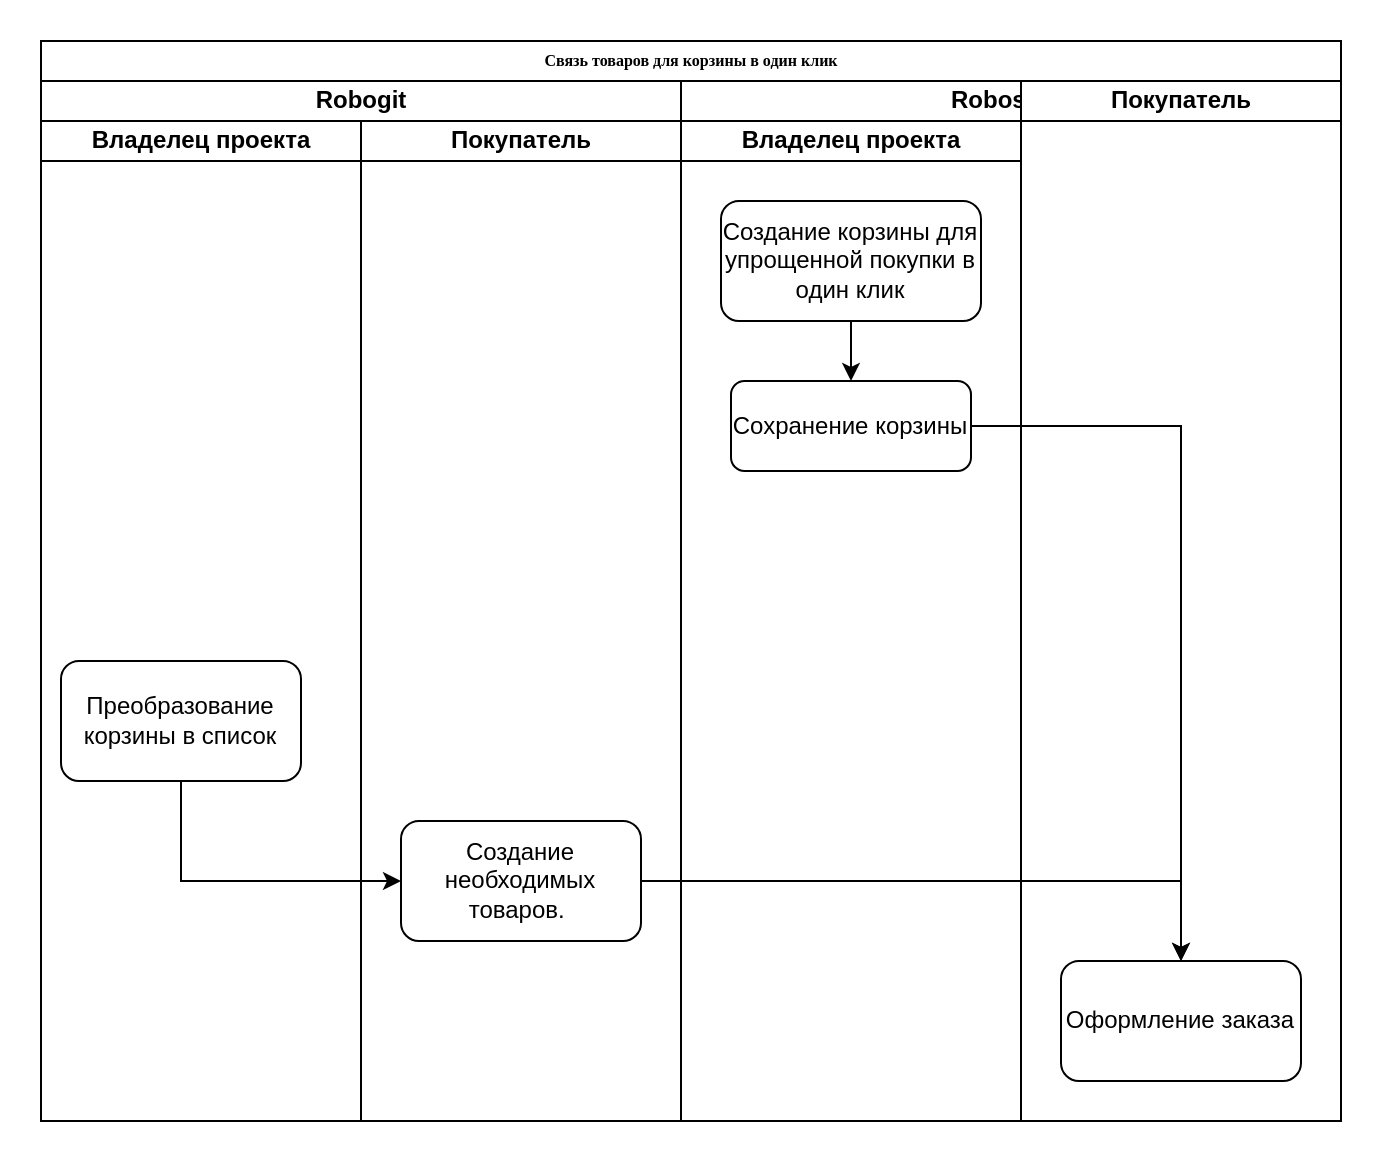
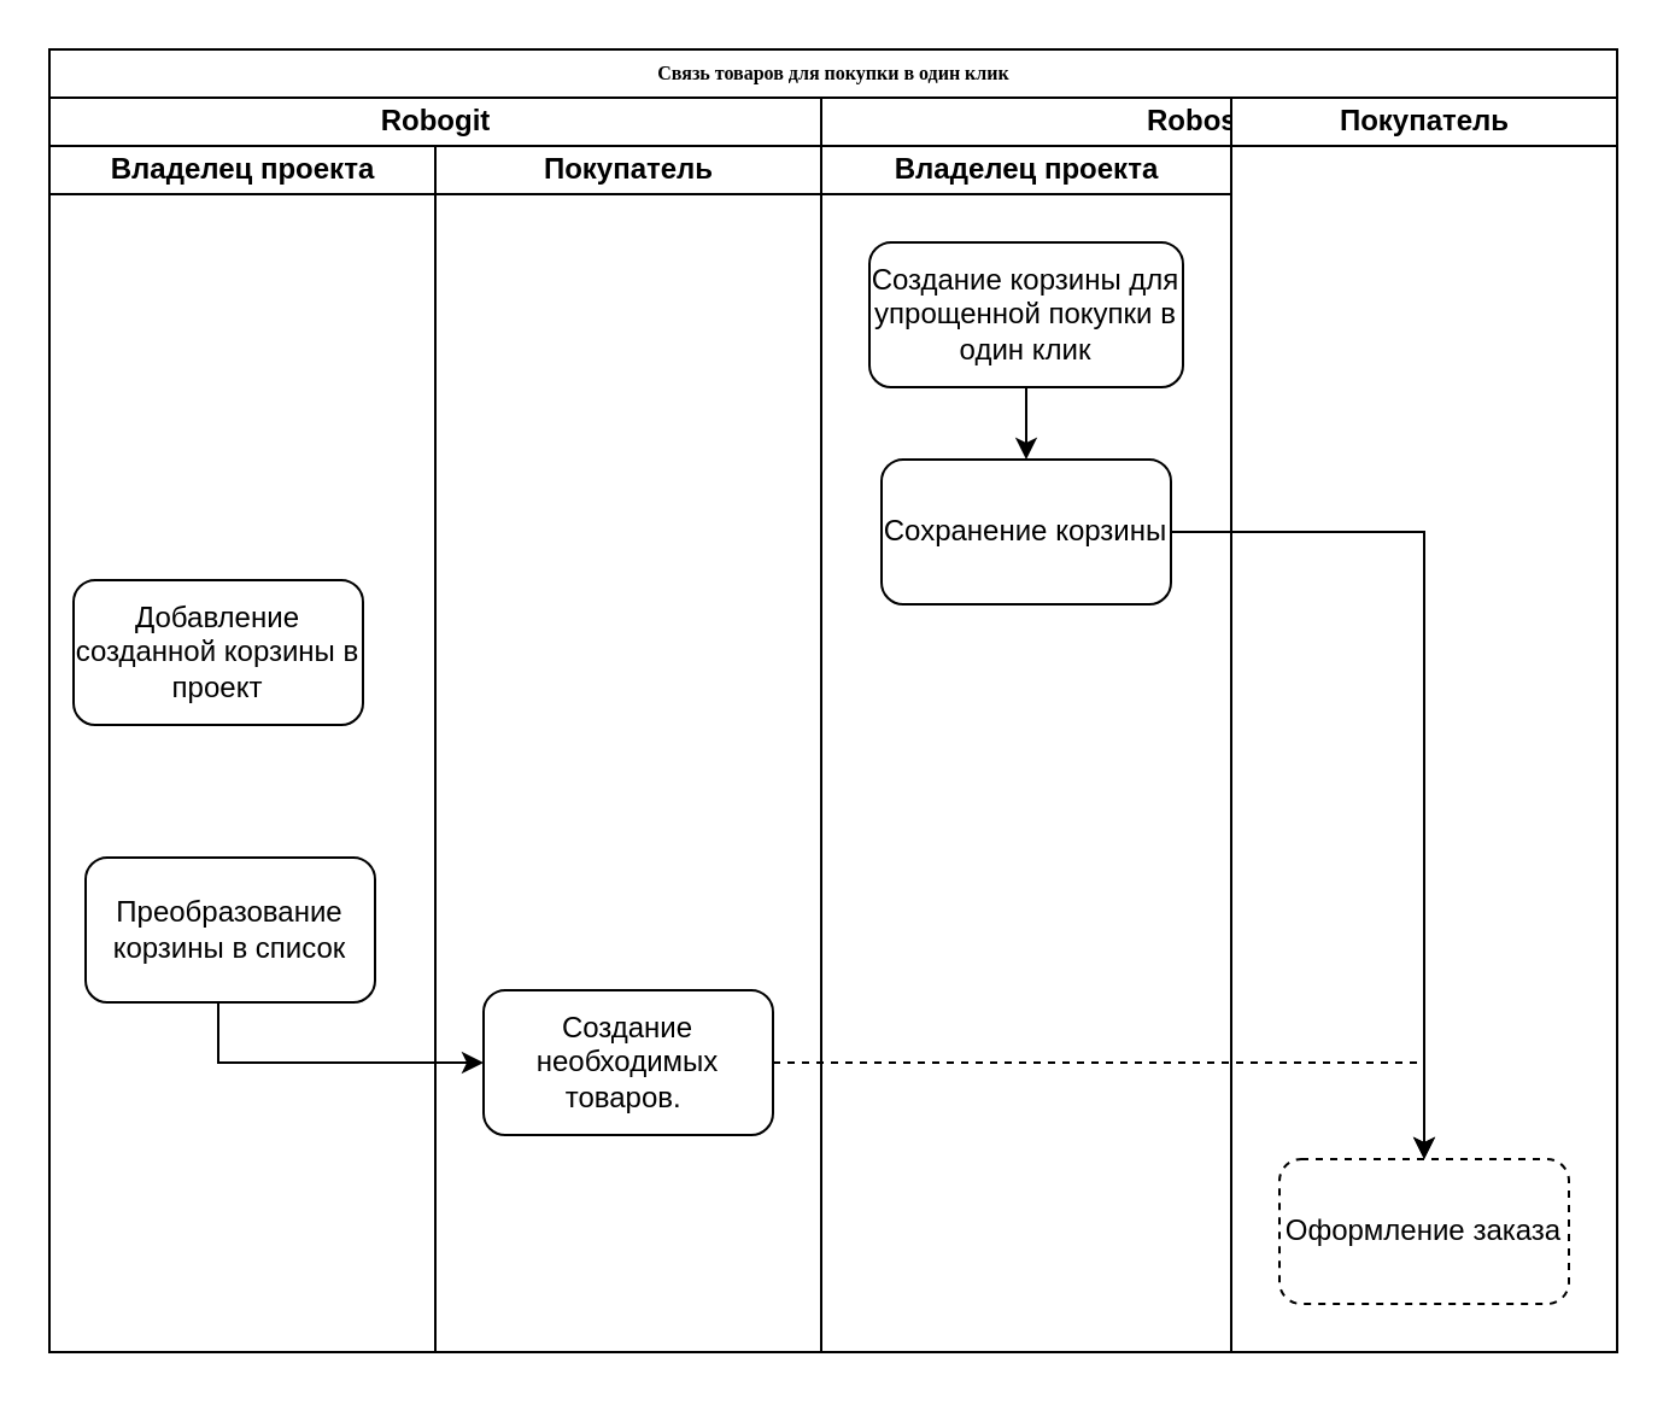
  <mxCell id="0" />
  <mxCell id="1" parent="0" />
- <mxCell id="2" value="Связь товаров для корзины в один клик" style="swimlane;html=1;childLayout=stackLayout;startSize=20;rounded=0;shadow=0;labelBackgroundColor=none;strokeWidth=1;fontFamily=Verdana;fontSize=8;align=center;" parent="1" vertex="1"><mxGeometry x="20" y="20" width="650" height="540" as="geometry" /></mxCell>
+ <mxCell id="2" value="Связь товаров для покупки в один клик" style="swimlane;html=1;childLayout=stackLayout;startSize=20;rounded=0;shadow=0;labelBackgroundColor=none;strokeWidth=1;fontFamily=Verdana;fontSize=8;align=center;" parent="1" vertex="1"><mxGeometry x="20" y="20" width="650" height="540" as="geometry" /></mxCell>
  <mxCell id="3" value="Robogit" style="swimlane;html=1;startSize=20;" parent="2" vertex="1"><mxGeometry y="20" width="320" height="520" as="geometry" /></mxCell>
  <mxCell id="4" value="Владелец проекта" style="swimlane;html=1;startSize=20;" vertex="1" parent="3"><mxGeometry y="20" width="160" height="500" as="geometry" /></mxCell>
- <mxCell id="5" value="Преобразование корзины в список" style="rounded=1;whiteSpace=wrap;html=1;" vertex="1" parent="4"><mxGeometry x="10" y="270" width="120" height="60" as="geometry" /></mxCell>
+ <mxCell id="5" value="Преобразование корзины в список" style="rounded=1;whiteSpace=wrap;html=1;" vertex="1" parent="4"><mxGeometry x="15" y="295" width="120" height="60" as="geometry" /></mxCell>
+ <mxCell id="6" value="Добавление созданной корзины&amp;nbsp;в проект" style="rounded=1;whiteSpace=wrap;html=1;" vertex="1" parent="4"><mxGeometry x="10" y="180" width="120" height="60" as="geometry" /></mxCell>
  <mxCell id="7" value="Покупатель" style="swimlane;html=1;startSize=20;" vertex="1" parent="3"><mxGeometry x="160" y="20" width="160" height="500" as="geometry" /></mxCell>
  <mxCell id="8" value="Создание необходимых товаров.&amp;nbsp;" style="rounded=1;whiteSpace=wrap;html=1;" vertex="1" parent="7"><mxGeometry x="20" y="350" width="120" height="60" as="geometry" /></mxCell>
  <mxCell id="9" style="edgeStyle=orthogonalEdgeStyle;rounded=0;orthogonalLoop=1;jettySize=auto;html=1;entryX=0;entryY=0.5;entryDx=0;entryDy=0;" edge="1" parent="3" source="5" target="8"><mxGeometry relative="1" as="geometry"><Array as="points"><mxPoint x="70" y="400" /></Array></mxGeometry></mxCell>
  <mxCell id="10" style="edgeStyle=orthogonalEdgeStyle;rounded=1;html=1;labelBackgroundColor=none;startArrow=none;startFill=0;startSize=5;endArrow=classicThin;endFill=1;endSize=5;jettySize=auto;orthogonalLoop=1;strokeWidth=1;fontFamily=Verdana;fontSize=8" parent="2" edge="1"><mxGeometry relative="1" as="geometry"><mxPoint x="600" y="690" as="sourcePoint" /></mxGeometry></mxCell>
  <mxCell id="11" style="edgeStyle=orthogonalEdgeStyle;rounded=1;html=1;labelBackgroundColor=none;startArrow=none;startFill=0;startSize=5;endArrow=classicThin;endFill=1;endSize=5;jettySize=auto;orthogonalLoop=1;strokeWidth=1;fontFamily=Verdana;fontSize=8" parent="2" edge="1"><mxGeometry relative="1" as="geometry"><mxPoint x="770" y="690" as="sourcePoint" /></mxGeometry></mxCell>
  <mxCell id="12" style="edgeStyle=orthogonalEdgeStyle;rounded=1;html=1;labelBackgroundColor=none;startArrow=none;startFill=0;startSize=5;endArrow=classicThin;endFill=1;endSize=5;jettySize=auto;orthogonalLoop=1;strokeWidth=1;fontFamily=Verdana;fontSize=8" parent="2" edge="1"><mxGeometry relative="1" as="geometry"><mxPoint x="510" y="610" as="targetPoint" /></mxGeometry></mxCell>
  <mxCell id="13" value="Robostore" style="swimlane;html=1;startSize=20;" parent="2" vertex="1"><mxGeometry x="320" y="20" width="330" height="520" as="geometry" /></mxCell>
  <mxCell id="14" value="Владелец проекта" style="swimlane;html=1;startSize=20;" vertex="1" parent="13"><mxGeometry y="20" width="170" height="500" as="geometry" /></mxCell>
- <mxCell id="15" value="Сохранение корзины" style="rounded=1;whiteSpace=wrap;html=1;" vertex="1" parent="14"><mxGeometry x="25" y="130" width="120" height="45" as="geometry" /></mxCell>
+ <mxCell id="15" value="Сохранение корзины" style="rounded=1;whiteSpace=wrap;html=1;" vertex="1" parent="14"><mxGeometry x="25" y="130" width="120" height="60" as="geometry" /></mxCell>
  <mxCell id="16" value="Создание корзины для упрощенной покупки в один клик" style="rounded=1;whiteSpace=wrap;html=1;" vertex="1" parent="14"><mxGeometry x="20" y="40" width="130" height="60" as="geometry" /></mxCell>
  <mxCell id="17" style="edgeStyle=orthogonalEdgeStyle;rounded=0;orthogonalLoop=1;jettySize=auto;html=1;" edge="1" parent="14" source="16" target="15"><mxGeometry relative="1" as="geometry" /></mxCell>
  <mxCell id="18" value="Покупатель" style="swimlane;html=1;startSize=20;" vertex="1" parent="13"><mxGeometry x="170" width="160" height="520" as="geometry" /></mxCell>
- <mxCell id="19" value="Оформление заказа" style="rounded=1;whiteSpace=wrap;html=1;" vertex="1" parent="18"><mxGeometry x="20" y="440" width="120" height="60" as="geometry" /></mxCell>
+ <mxCell id="19" value="Оформление заказа" style="rounded=1;whiteSpace=wrap;html=1;dashed=1;" vertex="1" parent="18"><mxGeometry x="20" y="440" width="120" height="60" as="geometry" /></mxCell>
  <mxCell id="20" style="edgeStyle=orthogonalEdgeStyle;rounded=0;orthogonalLoop=1;jettySize=auto;html=1;" edge="1" parent="2" source="15" target="19"><mxGeometry relative="1" as="geometry" /></mxCell>
- <mxCell id="21" style="edgeStyle=orthogonalEdgeStyle;rounded=0;orthogonalLoop=1;jettySize=auto;html=1;entryX=0.5;entryY=0;entryDx=0;entryDy=0;" edge="1" parent="2" source="8" target="19"><mxGeometry relative="1" as="geometry" /></mxCell>
+ <mxCell id="21" style="edgeStyle=orthogonalEdgeStyle;rounded=0;orthogonalLoop=1;jettySize=auto;html=1;entryX=0.5;entryY=0;entryDx=0;entryDy=0;dashed=1;" edge="1" parent="2" source="8" target="19"><mxGeometry relative="1" as="geometry" /></mxCell>
